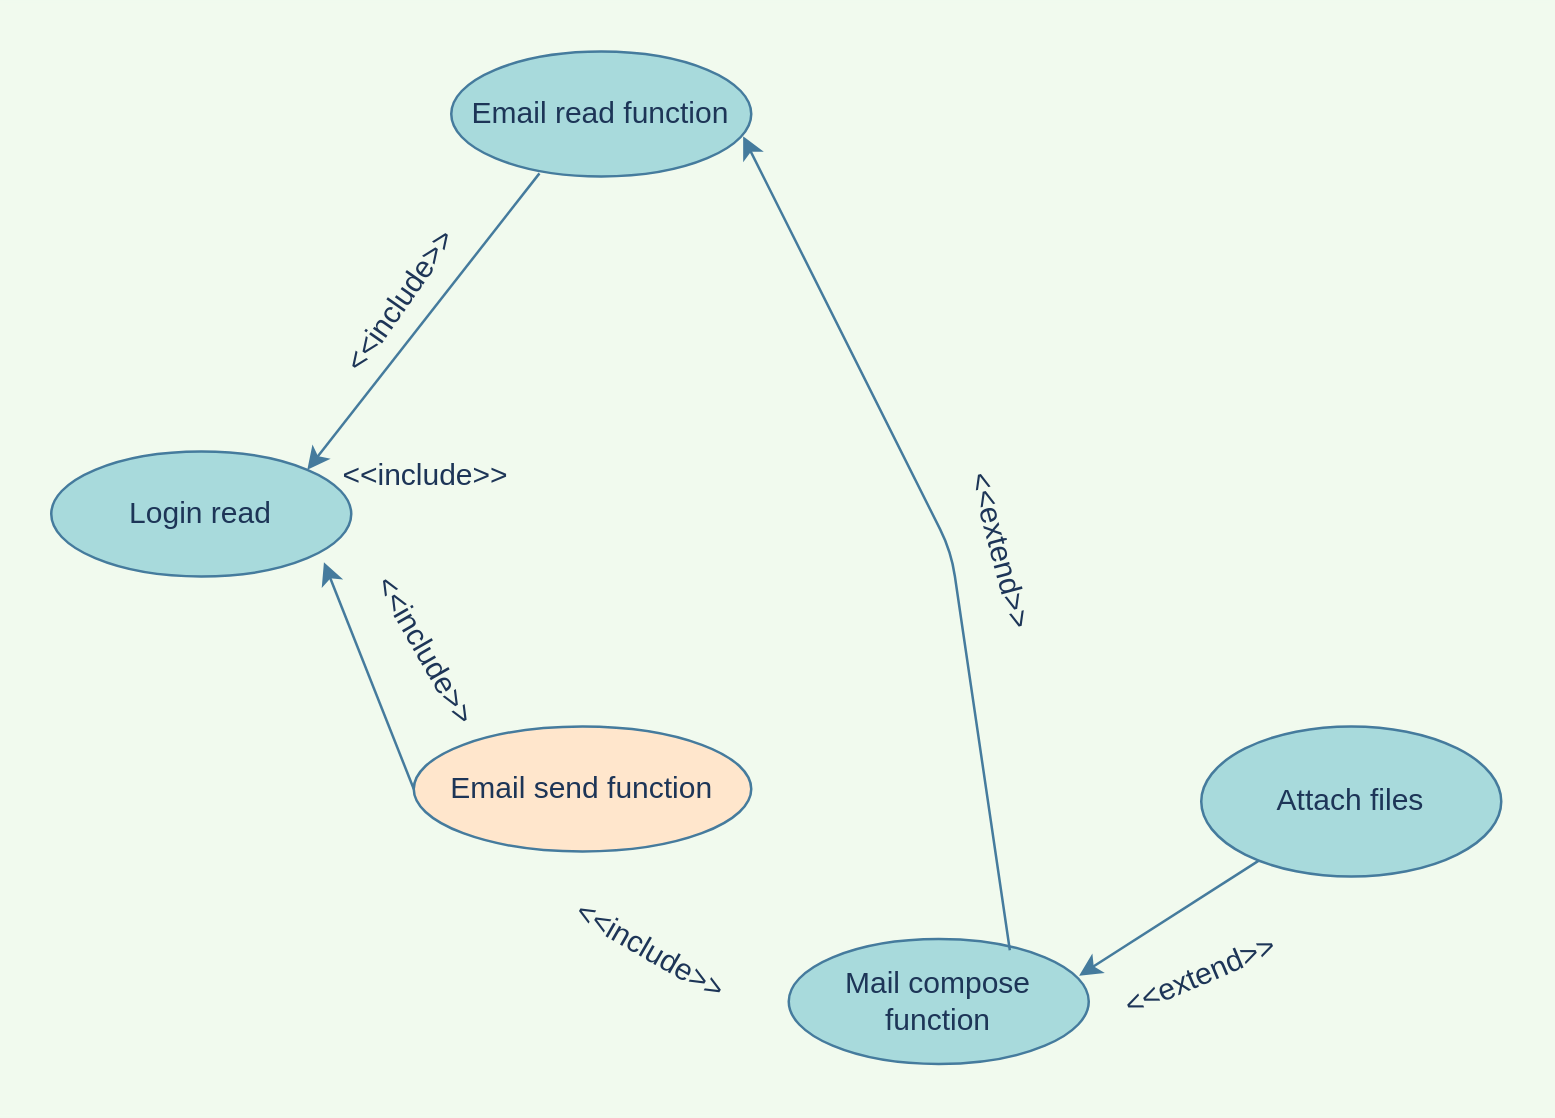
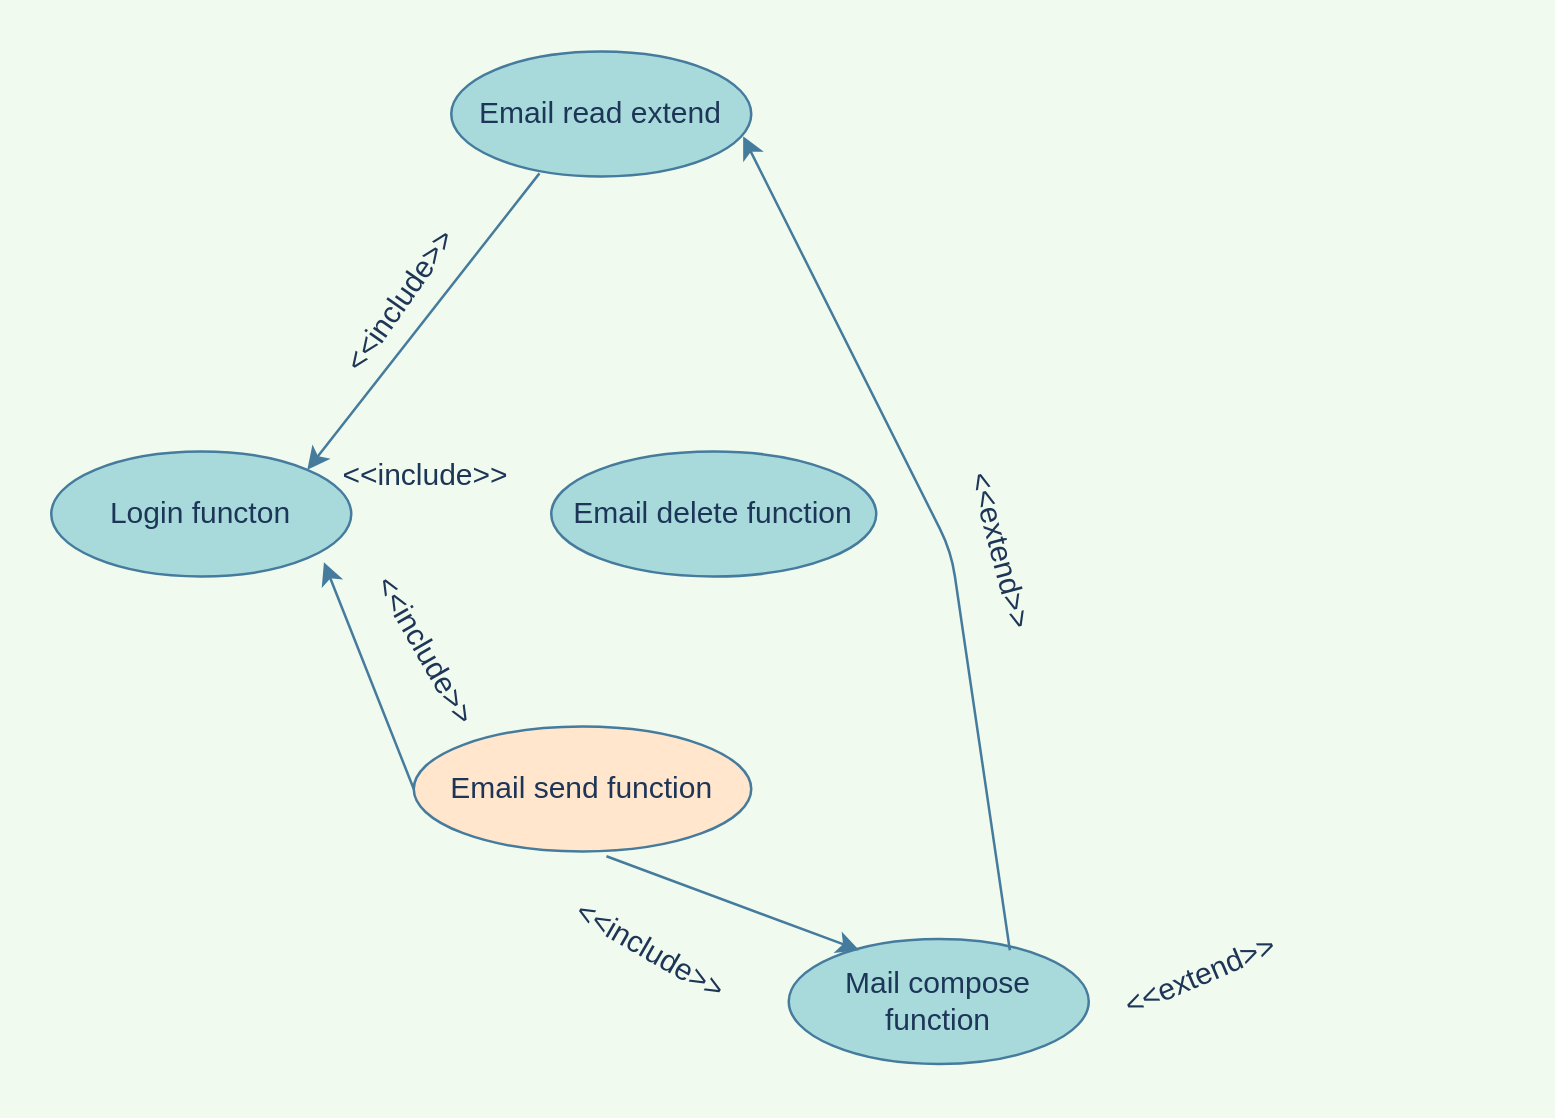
  <mxCell id="0" />
  <mxCell id="1" parent="0" />
- <mxCell id="2" value="Login read" style="ellipse;whiteSpace=wrap;html=1;fillColor=#A8DADC;strokeColor=#457B9D;fontColor=#1D3557;" vertex="1" parent="1"><mxGeometry x="20" y="180" width="120" height="50" as="geometry" /></mxCell>
- <mxCell id="3" value="Email read function" style="ellipse;whiteSpace=wrap;html=1;fillColor=#A8DADC;strokeColor=#457B9D;fontColor=#1D3557;" vertex="1" parent="1"><mxGeometry x="180" y="20" width="120" height="50" as="geometry" /></mxCell>
+ <mxCell id="2" value="Login functon" style="ellipse;whiteSpace=wrap;html=1;fillColor=#A8DADC;strokeColor=#457B9D;fontColor=#1D3557;" vertex="1" parent="1"><mxGeometry x="20" y="180" width="120" height="50" as="geometry" /></mxCell>
+ <mxCell id="3" value="Email read extend" style="ellipse;whiteSpace=wrap;html=1;fillColor=#A8DADC;strokeColor=#457B9D;fontColor=#1D3557;" vertex="1" parent="1"><mxGeometry x="180" y="20" width="120" height="50" as="geometry" /></mxCell>
  <mxCell id="4" value="" style="endArrow=classic;html=1;exitX=0.294;exitY=0.975;exitDx=0;exitDy=0;exitPerimeter=0;entryX=1;entryY=0;entryDx=0;entryDy=0;labelBackgroundColor=#F1FAEE;strokeColor=#457B9D;fontColor=#1D3557;" edge="1" parent="1" source="3" target="2"><mxGeometry width="50" height="50" relative="1" as="geometry"><mxPoint x="210" y="80" as="sourcePoint" /><mxPoint x="280" y="180" as="targetPoint" /></mxGeometry></mxCell>
+ <mxCell id="5" value="Email delete function" style="ellipse;whiteSpace=wrap;html=1;fillColor=#A8DADC;strokeColor=#457B9D;fontColor=#1D3557;" vertex="1" parent="1"><mxGeometry x="220" y="180" width="130" height="50" as="geometry" /></mxCell>
  <mxCell id="6" value="&amp;lt;&amp;lt;include&amp;gt;&amp;gt;" style="text;html=1;strokeColor=none;fillColor=none;align=center;verticalAlign=middle;whiteSpace=wrap;rounded=0;rotation=-55;fontColor=#1D3557;" vertex="1" parent="1"><mxGeometry x="140" y="110" width="40" height="20" as="geometry" /></mxCell>
  <mxCell id="7" value="&amp;lt;&amp;lt;include&amp;gt;&amp;gt;" style="text;html=1;strokeColor=none;fillColor=none;align=center;verticalAlign=middle;whiteSpace=wrap;rounded=0;fontColor=#1D3557;" vertex="1" parent="1"><mxGeometry x="150" y="180" width="40" height="20" as="geometry" /></mxCell>
  <mxCell id="8" value="Email send function" style="ellipse;whiteSpace=wrap;html=1;fillColor=#ffe6cc;strokeColor=#457B9D;fontColor=#1D3557;" vertex="1" parent="1"><mxGeometry x="165" y="290" width="135" height="50" as="geometry" /></mxCell>
  <mxCell id="9" value="" style="endArrow=classic;html=1;exitX=0;exitY=0.5;exitDx=0;exitDy=0;entryX=0.909;entryY=0.886;entryDx=0;entryDy=0;entryPerimeter=0;labelBackgroundColor=#F1FAEE;strokeColor=#457B9D;fontColor=#1D3557;" edge="1" parent="1" source="8" target="2"><mxGeometry width="50" height="50" relative="1" as="geometry"><mxPoint x="230" y="230" as="sourcePoint" /><mxPoint x="280" y="180" as="targetPoint" /></mxGeometry></mxCell>
  <mxCell id="10" value="&amp;lt;&amp;lt;include&amp;gt;&amp;gt;" style="text;html=1;strokeColor=none;fillColor=none;align=center;verticalAlign=middle;whiteSpace=wrap;rounded=0;rotation=60;fontColor=#1D3557;" vertex="1" parent="1"><mxGeometry x="150" y="250" width="40" height="20" as="geometry" /></mxCell>
  <mxCell id="11" value="Mail compose function" style="ellipse;whiteSpace=wrap;html=1;fillColor=#A8DADC;strokeColor=#457B9D;fontColor=#1D3557;" vertex="1" parent="1"><mxGeometry x="315" y="375" width="120" height="50" as="geometry" /></mxCell>
+ <mxCell id="12" value="" style="endArrow=classic;html=1;entryX=0.235;entryY=0.09;entryDx=0;entryDy=0;entryPerimeter=0;exitX=0.571;exitY=1.038;exitDx=0;exitDy=0;exitPerimeter=0;labelBackgroundColor=#F1FAEE;strokeColor=#457B9D;fontColor=#1D3557;" edge="1" parent="1" source="8" target="11"><mxGeometry width="50" height="50" relative="1" as="geometry"><mxPoint x="230" y="360" as="sourcePoint" /><mxPoint x="280" y="310" as="targetPoint" /></mxGeometry></mxCell>
  <mxCell id="13" value="&amp;lt;&amp;lt;include&amp;gt;&amp;gt;" style="text;html=1;strokeColor=none;fillColor=none;align=center;verticalAlign=middle;whiteSpace=wrap;rounded=0;rotation=30;fontColor=#1D3557;" vertex="1" parent="1"><mxGeometry x="240" y="370" width="40" height="20" as="geometry" /></mxCell>
  <mxCell id="14" value="" style="endArrow=classic;html=1;exitX=0.737;exitY=0.09;exitDx=0;exitDy=0;exitPerimeter=0;entryX=0.973;entryY=0.679;entryDx=0;entryDy=0;entryPerimeter=0;labelBackgroundColor=#F1FAEE;strokeColor=#457B9D;fontColor=#1D3557;" edge="1" parent="1" source="11" target="3"><mxGeometry width="50" height="50" relative="1" as="geometry"><mxPoint x="230" y="290" as="sourcePoint" /><mxPoint x="280" y="240" as="targetPoint" /><Array as="points"><mxPoint x="380" y="220" /></Array></mxGeometry></mxCell>
  <mxCell id="15" value="&amp;lt;&amp;lt;extend&amp;gt;&amp;gt;" style="text;html=1;strokeColor=none;fillColor=none;align=center;verticalAlign=middle;whiteSpace=wrap;rounded=0;rotation=75;fontColor=#1D3557;" vertex="1" parent="1"><mxGeometry x="380" y="210" width="40" height="20" as="geometry" /></mxCell>
- <mxCell id="16" value="Attach files" style="ellipse;whiteSpace=wrap;html=1;fillColor=#A8DADC;strokeColor=#457B9D;fontColor=#1D3557;" vertex="1" parent="1"><mxGeometry x="480" y="290" width="120" height="60" as="geometry" /></mxCell>
- <mxCell id="17" value="" style="endArrow=classic;html=1;entryX=0.968;entryY=0.293;entryDx=0;entryDy=0;entryPerimeter=0;labelBackgroundColor=#F1FAEE;strokeColor=#457B9D;fontColor=#1D3557;" edge="1" parent="1" source="16" target="11"><mxGeometry width="50" height="50" relative="1" as="geometry"><mxPoint x="230" y="290" as="sourcePoint" /><mxPoint x="280" y="240" as="targetPoint" /></mxGeometry></mxCell>
  <mxCell id="18" value="&amp;lt;&amp;lt;extend&amp;gt;&amp;gt;" style="text;html=1;strokeColor=none;fillColor=none;align=center;verticalAlign=middle;whiteSpace=wrap;rounded=0;rotation=-23;fontColor=#1D3557;" vertex="1" parent="1"><mxGeometry x="459.996" y="379.997" width="40" height="20" as="geometry" /></mxCell>
